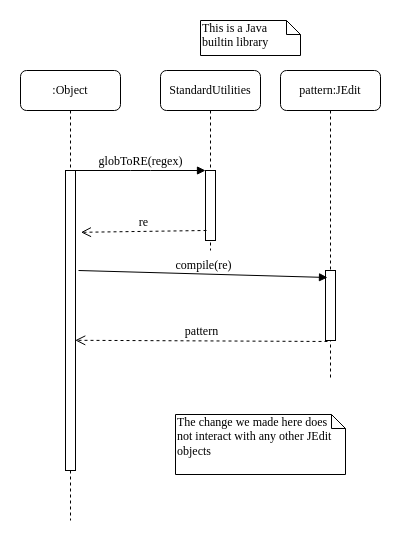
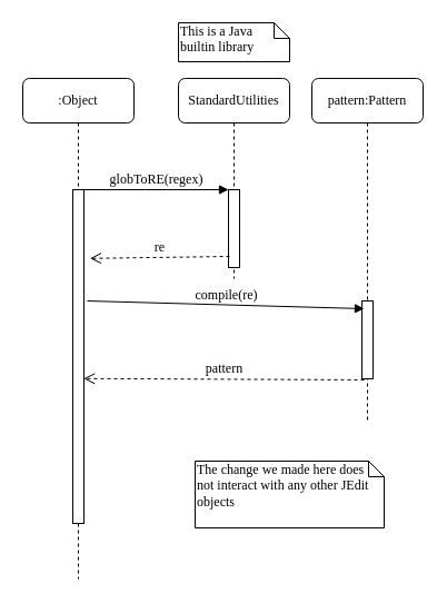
  <mxCell id="0" />
  <mxCell id="1" parent="0" />
  <mxCell id="2" value="StandardUtilities" style="shape=umlLifeline;perimeter=lifelinePerimeter;whiteSpace=wrap;html=1;container=1;collapsible=0;recursiveResize=0;outlineConnect=0;rounded=1;shadow=0;comic=0;labelBackgroundColor=none;strokeColor=#000000;strokeWidth=1;fillColor=#FFFFFF;fontFamily=Verdana;fontSize=12;fontColor=#000000;align=center;" parent="1" vertex="1"><mxGeometry x="160" y="70" width="100" height="180" as="geometry" /></mxCell>
  <mxCell id="3" value="" style="html=1;points=[];perimeter=orthogonalPerimeter;rounded=0;shadow=0;comic=0;labelBackgroundColor=none;strokeColor=#000000;strokeWidth=1;fillColor=#FFFFFF;fontFamily=Verdana;fontSize=12;fontColor=#000000;align=center;" parent="2" vertex="1"><mxGeometry x="45" y="100" width="10" height="70" as="geometry" /></mxCell>
  <mxCell id="4" value=":Object" style="shape=umlLifeline;perimeter=lifelinePerimeter;whiteSpace=wrap;html=1;container=1;collapsible=0;recursiveResize=0;outlineConnect=0;rounded=1;shadow=0;comic=0;labelBackgroundColor=none;strokeColor=#000000;strokeWidth=1;fillColor=#FFFFFF;fontFamily=Verdana;fontSize=12;fontColor=#000000;align=center;" parent="1" vertex="1"><mxGeometry x="20" y="70" width="100" height="450" as="geometry" /></mxCell>
  <mxCell id="5" value="" style="html=1;points=[];perimeter=orthogonalPerimeter;rounded=0;shadow=0;comic=0;labelBackgroundColor=none;strokeColor=#000000;strokeWidth=1;fillColor=#FFFFFF;fontFamily=Verdana;fontSize=12;fontColor=#000000;align=center;" parent="4" vertex="1"><mxGeometry x="45" y="100" width="10" height="300" as="geometry" /></mxCell>
  <mxCell id="6" value="globToRE(regex)" style="html=1;verticalAlign=bottom;endArrow=block;entryX=0;entryY=0;labelBackgroundColor=none;fontFamily=Verdana;fontSize=12;edgeStyle=elbowEdgeStyle;elbow=vertical;" parent="1" source="5" target="3" edge="1"><mxGeometry relative="1" as="geometry"><mxPoint x="140" y="180" as="sourcePoint" /></mxGeometry></mxCell>
  <mxCell id="7" value="The change we made here does not interact with any other JEdit objects" style="shape=note;whiteSpace=wrap;html=1;size=14;verticalAlign=top;align=left;spacingTop=-6;rounded=0;shadow=0;comic=0;labelBackgroundColor=none;strokeColor=#000000;strokeWidth=1;fillColor=#FFFFFF;fontFamily=Verdana;fontSize=12;fontColor=#000000;" parent="1" vertex="1"><mxGeometry x="175" y="414" width="170" height="60" as="geometry" /></mxCell>
- <mxCell id="8" value="This is a Java builtin library" style="shape=note;whiteSpace=wrap;html=1;size=14;verticalAlign=top;align=left;spacingTop=-6;rounded=0;shadow=0;comic=0;labelBackgroundColor=none;strokeColor=#000000;strokeWidth=1;fillColor=#FFFFFF;fontFamily=Verdana;fontSize=12;fontColor=#000000;" parent="1" vertex="1"><mxGeometry x="200" y="20" width="100" height="35" as="geometry" /></mxCell>
- <mxCell id="9" value="pattern:JEdit" style="shape=umlLifeline;perimeter=lifelinePerimeter;whiteSpace=wrap;html=1;container=1;collapsible=0;recursiveResize=0;outlineConnect=0;rounded=1;shadow=0;comic=0;labelBackgroundColor=none;strokeColor=#000000;strokeWidth=1;fillColor=#FFFFFF;fontFamily=Verdana;fontSize=12;fontColor=#000000;align=center;" vertex="1" parent="1"><mxGeometry x="280" y="70" width="100" height="310" as="geometry" /></mxCell>
+ <mxCell id="8" value="This is a Java builtin library" style="shape=note;whiteSpace=wrap;html=1;size=14;verticalAlign=top;align=left;spacingTop=-6;rounded=0;shadow=0;comic=0;labelBackgroundColor=none;strokeColor=#000000;strokeWidth=1;fillColor=#FFFFFF;fontFamily=Verdana;fontSize=12;fontColor=#000000;" parent="1" vertex="1"><mxGeometry x="160" y="20" width="100" height="35" as="geometry" /></mxCell>
+ <mxCell id="9" value="pattern:Pattern" style="shape=umlLifeline;perimeter=lifelinePerimeter;whiteSpace=wrap;html=1;container=1;collapsible=0;recursiveResize=0;outlineConnect=0;rounded=1;shadow=0;comic=0;labelBackgroundColor=none;strokeColor=#000000;strokeWidth=1;fillColor=#FFFFFF;fontFamily=Verdana;fontSize=12;fontColor=#000000;align=center;" vertex="1" parent="1"><mxGeometry x="280" y="70" width="100" height="310" as="geometry" /></mxCell>
  <mxCell id="10" value="" style="html=1;points=[];perimeter=orthogonalPerimeter;rounded=0;shadow=0;comic=0;labelBackgroundColor=none;strokeColor=#000000;strokeWidth=1;fillColor=#FFFFFF;fontFamily=Verdana;fontSize=12;fontColor=#000000;align=center;" vertex="1" parent="9"><mxGeometry x="45" y="200" width="10" height="70" as="geometry" /></mxCell>
  <mxCell id="11" value="re" style="html=1;verticalAlign=bottom;endArrow=open;dashed=1;endSize=8;labelBackgroundColor=none;fontFamily=Verdana;fontSize=12;elbow=vertical;exitX=0.1;exitY=0.857;exitDx=0;exitDy=0;exitPerimeter=0;entryX=1.543;entryY=0.206;entryDx=0;entryDy=0;entryPerimeter=0;" edge="1" parent="1" source="3" target="5"><mxGeometry relative="1" as="geometry"><mxPoint x="85" y="600" as="targetPoint" /><mxPoint x="800" y="600" as="sourcePoint" /></mxGeometry></mxCell>
  <mxCell id="12" value="compile(re)" style="html=1;verticalAlign=bottom;endArrow=block;entryX=0.2;entryY=0.1;labelBackgroundColor=none;fontFamily=Verdana;fontSize=12;elbow=vertical;entryDx=0;entryDy=0;entryPerimeter=0;" edge="1" parent="1" target="10"><mxGeometry relative="1" as="geometry"><mxPoint x="78" y="270" as="sourcePoint" /><mxPoint x="215" y="180" as="targetPoint" /></mxGeometry></mxCell>
  <mxCell id="13" value="pattern" style="html=1;verticalAlign=bottom;endArrow=open;dashed=1;endSize=8;labelBackgroundColor=none;fontFamily=Verdana;fontSize=12;elbow=vertical;exitX=0.2;exitY=1.014;exitDx=0;exitDy=0;exitPerimeter=0;entryX=0.971;entryY=0.566;entryDx=0;entryDy=0;entryPerimeter=0;" edge="1" parent="1" source="10" target="5"><mxGeometry relative="1" as="geometry"><mxPoint x="89" y="242" as="targetPoint" /><mxPoint x="216" y="240" as="sourcePoint" /></mxGeometry></mxCell>
